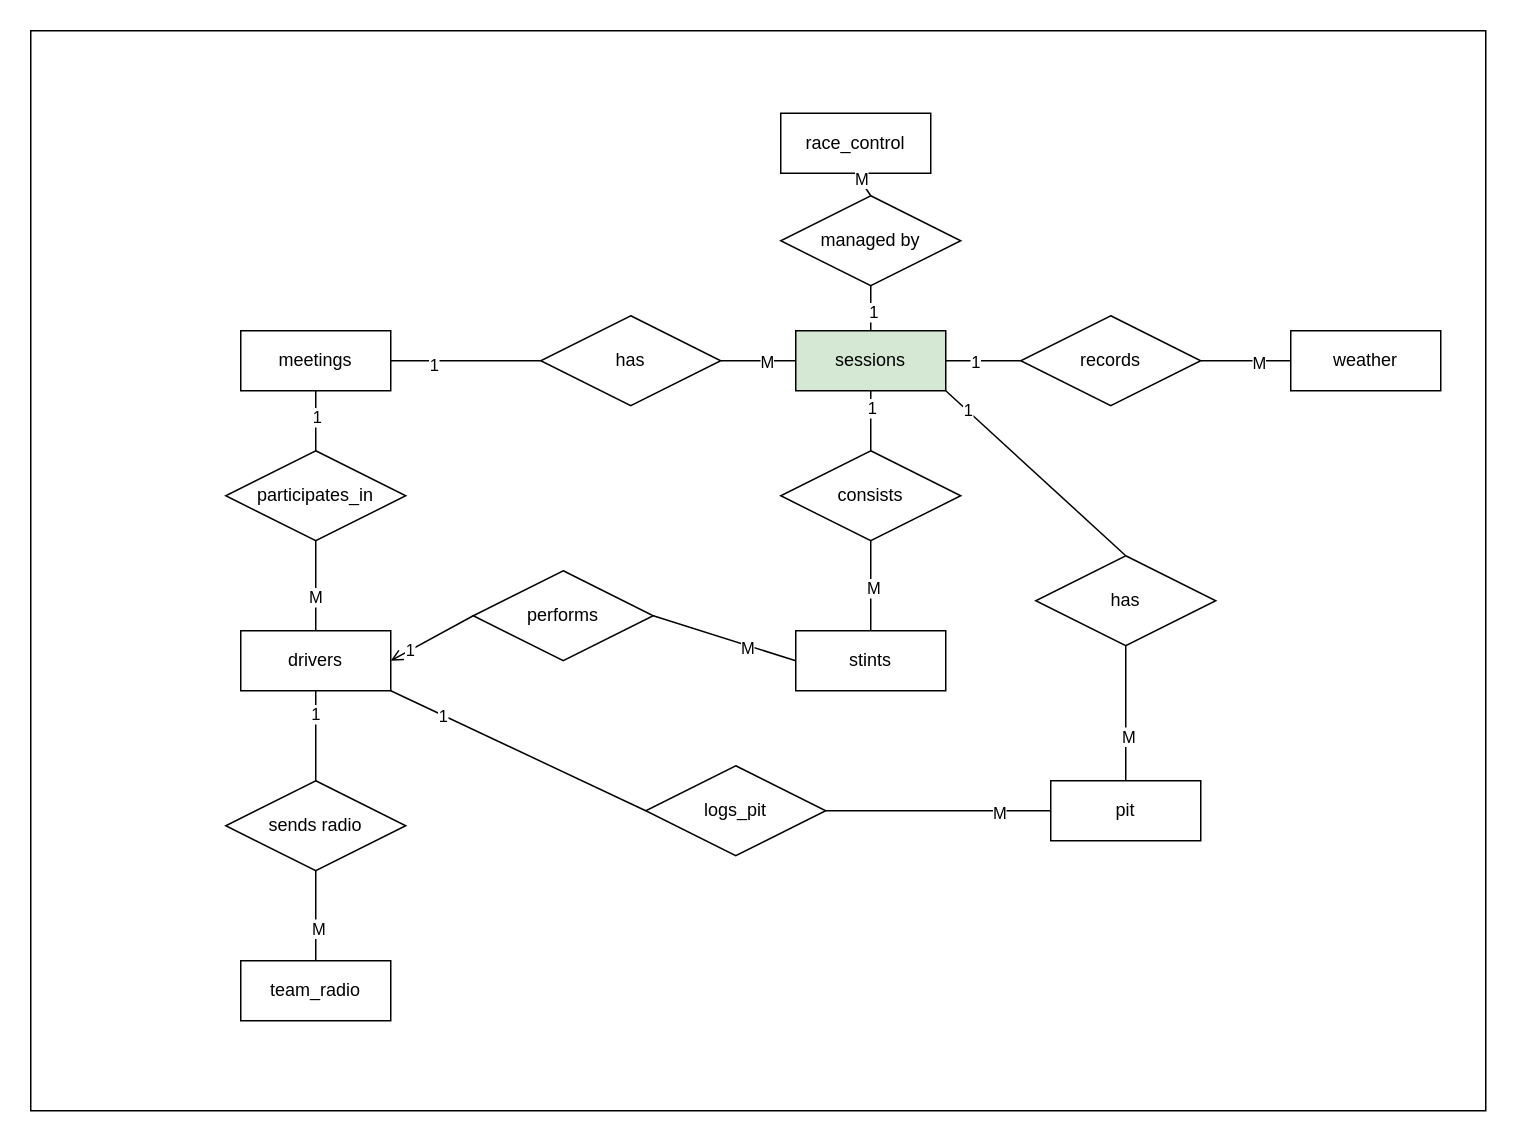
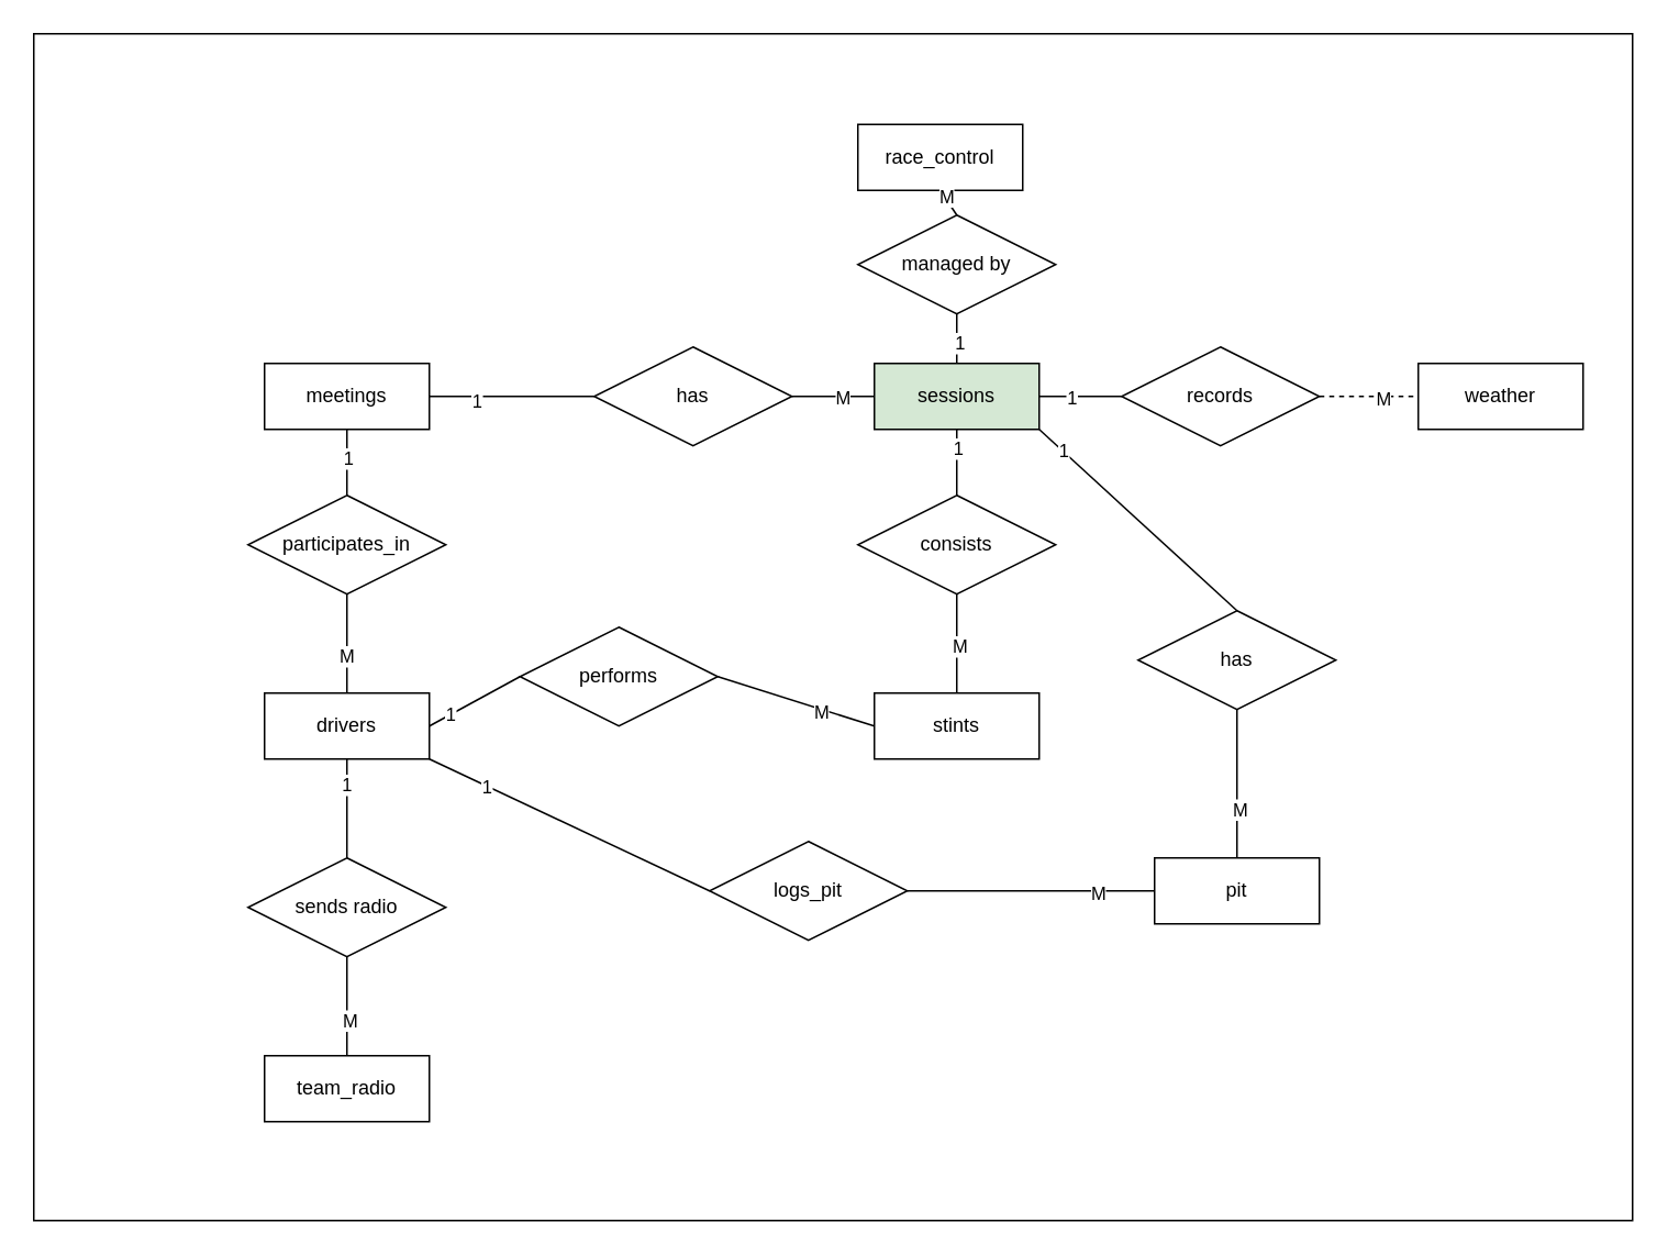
  <mxCell id="0" />
  <mxCell id="1" parent="0" />
  <mxCell id="2" value="" style="rounded=0;whiteSpace=wrap;html=1;" vertex="1" parent="1"><mxGeometry x="20" y="20" width="970" height="720" as="geometry" /></mxCell>
  <mxCell id="3" value="drivers" style="whiteSpace=wrap;html=1;align=center;" vertex="1" parent="1"><mxGeometry x="160" y="420" width="100" height="40" as="geometry" /></mxCell>
  <mxCell id="4" value="meetings" style="whiteSpace=wrap;html=1;align=center;" vertex="1" parent="1"><mxGeometry x="160" y="220" width="100" height="40" as="geometry" /></mxCell>
  <mxCell id="5" value="sessions" style="whiteSpace=wrap;html=1;align=center;fillColor=#d5e8d4;" vertex="1" parent="1"><mxGeometry x="530" y="220" width="100" height="40" as="geometry" /></mxCell>
  <mxCell id="6" value="stints" style="whiteSpace=wrap;html=1;align=center;" vertex="1" parent="1"><mxGeometry x="530" y="420" width="100" height="40" as="geometry" /></mxCell>
  <mxCell id="7" value="weather" style="whiteSpace=wrap;html=1;align=center;" vertex="1" parent="1"><mxGeometry x="860" y="220" width="100" height="40" as="geometry" /></mxCell>
  <mxCell id="8" value="team_radio" style="whiteSpace=wrap;html=1;align=center;" vertex="1" parent="1"><mxGeometry x="160" y="640" width="100" height="40" as="geometry" /></mxCell>
  <mxCell id="9" value="pit" style="whiteSpace=wrap;html=1;align=center;" vertex="1" parent="1"><mxGeometry x="700" y="520" width="100" height="40" as="geometry" /></mxCell>
  <mxCell id="10" value="race_control" style="whiteSpace=wrap;html=1;align=center;" vertex="1" parent="1"><mxGeometry x="520" y="75" width="100" height="40" as="geometry" /></mxCell>
  <mxCell id="11" value="performs" style="shape=rhombus;perimeter=rhombusPerimeter;whiteSpace=wrap;html=1;align=center;" vertex="1" parent="1"><mxGeometry x="315" y="380" width="120" height="60" as="geometry" /></mxCell>
  <mxCell id="12" value="" style="endArrow=none;html=1;rounded=0;entryX=0;entryY=0.5;entryDx=0;entryDy=0;exitX=1;exitY=0.5;exitDx=0;exitDy=0;" edge="1" parent="1" source="11" target="6"><mxGeometry relative="1" as="geometry"><mxPoint x="210" y="540" as="sourcePoint" /><mxPoint x="380" y="540" as="targetPoint" /></mxGeometry></mxCell>
  <mxCell id="13" value="M" style="edgeLabel;html=1;align=center;verticalAlign=middle;resizable=0;points=[];" connectable="0" vertex="1" parent="12"><mxGeometry x="0.329" y="-2" relative="1" as="geometry"><mxPoint as="offset" /></mxGeometry></mxCell>
- <mxCell id="14" value="" style="endArrow=open;html=1;rounded=0;entryX=1;entryY=0.5;entryDx=0;entryDy=0;exitX=0;exitY=0.5;exitDx=0;exitDy=0;" edge="1" parent="1" source="11" target="3"><mxGeometry relative="1" as="geometry"><mxPoint x="220" y="680" as="sourcePoint" /><mxPoint x="380" y="680" as="targetPoint" /></mxGeometry></mxCell>
+ <mxCell id="14" value="" style="endArrow=none;html=1;rounded=0;entryX=1;entryY=0.5;entryDx=0;entryDy=0;exitX=0;exitY=0.5;exitDx=0;exitDy=0;" edge="1" parent="1" source="11" target="3"><mxGeometry relative="1" as="geometry"><mxPoint x="220" y="680" as="sourcePoint" /><mxPoint x="380" y="680" as="targetPoint" /></mxGeometry></mxCell>
  <mxCell id="15" value="1" style="edgeLabel;html=1;align=center;verticalAlign=middle;resizable=0;points=[];" connectable="0" vertex="1" parent="14"><mxGeometry x="0.52" y="-1" relative="1" as="geometry"><mxPoint as="offset" /></mxGeometry></mxCell>
  <mxCell id="16" value="sends radio" style="shape=rhombus;perimeter=rhombusPerimeter;whiteSpace=wrap;html=1;align=center;" vertex="1" parent="1"><mxGeometry x="150" y="520" width="120" height="60" as="geometry" /></mxCell>
  <mxCell id="17" value="" style="endArrow=none;html=1;rounded=0;exitX=0.5;exitY=1;exitDx=0;exitDy=0;entryX=0.5;entryY=0;entryDx=0;entryDy=0;" edge="1" parent="1" source="3" target="16"><mxGeometry relative="1" as="geometry"><mxPoint x="220" y="680" as="sourcePoint" /><mxPoint x="380" y="680" as="targetPoint" /></mxGeometry></mxCell>
  <mxCell id="18" value="1" style="edgeLabel;html=1;align=center;verticalAlign=middle;resizable=0;points=[];" connectable="0" vertex="1" parent="17"><mxGeometry x="-0.504" y="-1" relative="1" as="geometry"><mxPoint as="offset" /></mxGeometry></mxCell>
  <mxCell id="19" value="" style="endArrow=none;html=1;rounded=0;exitX=0.5;exitY=1;exitDx=0;exitDy=0;entryX=0.5;entryY=0;entryDx=0;entryDy=0;" edge="1" parent="1" source="16" target="8"><mxGeometry relative="1" as="geometry"><mxPoint x="220" y="680" as="sourcePoint" /><mxPoint x="380" y="680" as="targetPoint" /></mxGeometry></mxCell>
  <mxCell id="20" value="M" style="edgeLabel;html=1;align=center;verticalAlign=middle;resizable=0;points=[];" connectable="0" vertex="1" parent="19"><mxGeometry x="0.274" y="1" relative="1" as="geometry"><mxPoint as="offset" /></mxGeometry></mxCell>
  <mxCell id="21" value="participates_in" style="shape=rhombus;perimeter=rhombusPerimeter;whiteSpace=wrap;html=1;align=center;" vertex="1" parent="1"><mxGeometry x="150" y="300" width="120" height="60" as="geometry" /></mxCell>
  <mxCell id="22" value="" style="endArrow=none;html=1;rounded=0;entryX=0.5;entryY=1;entryDx=0;entryDy=0;exitX=0.5;exitY=0;exitDx=0;exitDy=0;" edge="1" parent="1" source="3" target="21"><mxGeometry relative="1" as="geometry"><mxPoint x="210" y="470" as="sourcePoint" /><mxPoint x="370" y="470" as="targetPoint" /></mxGeometry></mxCell>
  <mxCell id="23" value="M" style="edgeLabel;html=1;align=center;verticalAlign=middle;resizable=0;points=[];" connectable="0" vertex="1" parent="22"><mxGeometry x="-0.227" y="1" relative="1" as="geometry"><mxPoint as="offset" /></mxGeometry></mxCell>
  <mxCell id="24" value="" style="endArrow=none;html=1;rounded=0;entryX=0.5;entryY=1;entryDx=0;entryDy=0;exitX=0.5;exitY=0;exitDx=0;exitDy=0;" edge="1" parent="1" source="21" target="4"><mxGeometry relative="1" as="geometry"><mxPoint x="210" y="470" as="sourcePoint" /><mxPoint x="370" y="470" as="targetPoint" /></mxGeometry></mxCell>
  <mxCell id="25" value="1" style="edgeLabel;html=1;align=center;verticalAlign=middle;resizable=0;points=[];" connectable="0" vertex="1" parent="24"><mxGeometry x="0.149" relative="1" as="geometry"><mxPoint as="offset" /></mxGeometry></mxCell>
  <mxCell id="26" value="has" style="shape=rhombus;perimeter=rhombusPerimeter;whiteSpace=wrap;html=1;align=center;" vertex="1" parent="1"><mxGeometry x="360" y="210" width="120" height="60" as="geometry" /></mxCell>
  <mxCell id="27" value="" style="endArrow=none;html=1;rounded=0;exitX=1;exitY=0.5;exitDx=0;exitDy=0;entryX=0;entryY=0.5;entryDx=0;entryDy=0;" edge="1" parent="1" source="4" target="26"><mxGeometry relative="1" as="geometry"><mxPoint x="280" y="500" as="sourcePoint" /><mxPoint x="440" y="500" as="targetPoint" /></mxGeometry></mxCell>
  <mxCell id="28" value="1" style="edgeLabel;html=1;align=center;verticalAlign=middle;resizable=0;points=[];" connectable="0" vertex="1" parent="27"><mxGeometry x="-0.446" y="-2" relative="1" as="geometry"><mxPoint as="offset" /></mxGeometry></mxCell>
  <mxCell id="29" value="" style="endArrow=none;html=1;rounded=0;entryX=0;entryY=0.5;entryDx=0;entryDy=0;exitX=1;exitY=0.5;exitDx=0;exitDy=0;" edge="1" parent="1" source="26" target="5"><mxGeometry relative="1" as="geometry"><mxPoint x="280" y="500" as="sourcePoint" /><mxPoint x="440" y="500" as="targetPoint" /></mxGeometry></mxCell>
  <mxCell id="30" value="M" style="edgeLabel;html=1;align=center;verticalAlign=middle;resizable=0;points=[];" connectable="0" vertex="1" parent="29"><mxGeometry x="0.217" relative="1" as="geometry"><mxPoint as="offset" /></mxGeometry></mxCell>
  <mxCell id="31" value="consists" style="shape=rhombus;perimeter=rhombusPerimeter;whiteSpace=wrap;html=1;align=center;" vertex="1" parent="1"><mxGeometry x="520" y="300" width="120" height="60" as="geometry" /></mxCell>
  <mxCell id="32" value="" style="endArrow=none;html=1;rounded=0;entryX=0.5;entryY=1;entryDx=0;entryDy=0;exitX=0.5;exitY=0;exitDx=0;exitDy=0;" edge="1" parent="1" source="31" target="5"><mxGeometry relative="1" as="geometry"><mxPoint x="280" y="500" as="sourcePoint" /><mxPoint x="440" y="500" as="targetPoint" /></mxGeometry></mxCell>
  <mxCell id="33" value="1" style="edgeLabel;html=1;align=center;verticalAlign=middle;resizable=0;points=[];" connectable="0" vertex="1" parent="32"><mxGeometry x="0.425" relative="1" as="geometry"><mxPoint as="offset" /></mxGeometry></mxCell>
  <mxCell id="34" value="" style="endArrow=none;html=1;rounded=0;entryX=0.5;entryY=1;entryDx=0;entryDy=0;exitX=0.5;exitY=0;exitDx=0;exitDy=0;" edge="1" parent="1" source="6" target="31"><mxGeometry relative="1" as="geometry"><mxPoint x="280" y="500" as="sourcePoint" /><mxPoint x="440" y="500" as="targetPoint" /></mxGeometry></mxCell>
  <mxCell id="35" value="M" style="edgeLabel;html=1;align=center;verticalAlign=middle;resizable=0;points=[];" connectable="0" vertex="1" parent="34"><mxGeometry x="-0.044" y="-1" relative="1" as="geometry"><mxPoint as="offset" /></mxGeometry></mxCell>
  <mxCell id="36" value="has" style="shape=rhombus;perimeter=rhombusPerimeter;whiteSpace=wrap;html=1;align=center;" vertex="1" parent="1"><mxGeometry x="690" y="370" width="120" height="60" as="geometry" /></mxCell>
  <mxCell id="37" value="" style="endArrow=none;html=1;rounded=0;entryX=0.5;entryY=0;entryDx=0;entryDy=0;exitX=1;exitY=1;exitDx=0;exitDy=0;" edge="1" parent="1" source="5" target="36"><mxGeometry relative="1" as="geometry"><mxPoint x="280" y="500" as="sourcePoint" /><mxPoint x="440" y="500" as="targetPoint" /></mxGeometry></mxCell>
  <mxCell id="38" value="1" style="edgeLabel;html=1;align=center;verticalAlign=middle;resizable=0;points=[];" connectable="0" vertex="1" parent="37"><mxGeometry x="-0.766" y="1" relative="1" as="geometry"><mxPoint as="offset" /></mxGeometry></mxCell>
  <mxCell id="39" value="" style="endArrow=none;html=1;rounded=0;entryX=0.5;entryY=1;entryDx=0;entryDy=0;exitX=0.5;exitY=0;exitDx=0;exitDy=0;" edge="1" parent="1" source="9" target="36"><mxGeometry relative="1" as="geometry"><mxPoint x="280" y="500" as="sourcePoint" /><mxPoint x="440" y="500" as="targetPoint" /></mxGeometry></mxCell>
  <mxCell id="40" value="M" style="edgeLabel;html=1;align=center;verticalAlign=middle;resizable=0;points=[];" connectable="0" vertex="1" parent="39"><mxGeometry x="-0.327" y="-1" relative="1" as="geometry"><mxPoint as="offset" /></mxGeometry></mxCell>
  <mxCell id="41" value="records" style="shape=rhombus;perimeter=rhombusPerimeter;whiteSpace=wrap;html=1;align=center;" vertex="1" parent="1"><mxGeometry x="680" y="210" width="120" height="60" as="geometry" /></mxCell>
  <mxCell id="42" value="" style="endArrow=none;html=1;rounded=0;entryX=0;entryY=0.5;entryDx=0;entryDy=0;exitX=1;exitY=0.5;exitDx=0;exitDy=0;" edge="1" parent="1" source="5" target="41"><mxGeometry relative="1" as="geometry"><mxPoint x="280" y="500" as="sourcePoint" /><mxPoint x="440" y="500" as="targetPoint" /></mxGeometry></mxCell>
  <mxCell id="43" value="1" style="edgeLabel;html=1;align=center;verticalAlign=middle;resizable=0;points=[];" connectable="0" vertex="1" parent="42"><mxGeometry x="-0.24" relative="1" as="geometry"><mxPoint as="offset" /></mxGeometry></mxCell>
- <mxCell id="44" value="" style="endArrow=none;html=1;rounded=0;entryX=0;entryY=0.5;entryDx=0;entryDy=0;exitX=1;exitY=0.5;exitDx=0;exitDy=0;" edge="1" parent="1" source="41" target="7"><mxGeometry relative="1" as="geometry"><mxPoint x="280" y="500" as="sourcePoint" /><mxPoint x="440" y="500" as="targetPoint" /></mxGeometry></mxCell>
+ <mxCell id="44" value="" style="endArrow=none;html=1;rounded=0;entryX=0;entryY=0.5;entryDx=0;entryDy=0;exitX=1;exitY=0.5;exitDx=0;exitDy=0;dashed=1;" edge="1" parent="1" source="41" target="7"><mxGeometry relative="1" as="geometry"><mxPoint x="280" y="500" as="sourcePoint" /><mxPoint x="440" y="500" as="targetPoint" /></mxGeometry></mxCell>
  <mxCell id="45" value="M" style="edgeLabel;html=1;align=center;verticalAlign=middle;resizable=0;points=[];" connectable="0" vertex="1" parent="44"><mxGeometry x="0.283" y="-3" relative="1" as="geometry"><mxPoint y="-2" as="offset" /></mxGeometry></mxCell>
  <mxCell id="46" value="managed by" style="shape=rhombus;perimeter=rhombusPerimeter;whiteSpace=wrap;html=1;align=center;" vertex="1" parent="1"><mxGeometry x="520" y="130" width="120" height="60" as="geometry" /></mxCell>
  <mxCell id="47" value="logs_pit" style="shape=rhombus;perimeter=rhombusPerimeter;whiteSpace=wrap;html=1;align=center;" vertex="1" parent="1"><mxGeometry x="430" y="510" width="120" height="60" as="geometry" /></mxCell>
  <mxCell id="48" value="" style="endArrow=none;html=1;rounded=0;entryX=0;entryY=0.5;entryDx=0;entryDy=0;exitX=1;exitY=1;exitDx=0;exitDy=0;" edge="1" parent="1" source="3" target="47"><mxGeometry relative="1" as="geometry"><mxPoint x="360" y="370" as="sourcePoint" /><mxPoint x="520" y="370" as="targetPoint" /></mxGeometry></mxCell>
  <mxCell id="49" value="1" style="edgeLabel;html=1;align=center;verticalAlign=middle;resizable=0;points=[];" connectable="0" vertex="1" parent="48"><mxGeometry x="-0.591" relative="1" as="geometry"><mxPoint as="offset" /></mxGeometry></mxCell>
  <mxCell id="50" value="" style="endArrow=none;html=1;rounded=0;entryX=0;entryY=0.5;entryDx=0;entryDy=0;exitX=1;exitY=0.5;exitDx=0;exitDy=0;" edge="1" parent="1" source="47" target="9"><mxGeometry relative="1" as="geometry"><mxPoint x="360" y="370" as="sourcePoint" /><mxPoint x="520" y="370" as="targetPoint" /></mxGeometry></mxCell>
  <mxCell id="51" value="M" style="edgeLabel;html=1;align=center;verticalAlign=middle;resizable=0;points=[];" connectable="0" vertex="1" parent="50"><mxGeometry x="0.53" y="-1" relative="1" as="geometry"><mxPoint as="offset" /></mxGeometry></mxCell>
  <mxCell id="52" value="" style="endArrow=none;html=1;rounded=0;entryX=0.5;entryY=0;entryDx=0;entryDy=0;exitX=0.5;exitY=1;exitDx=0;exitDy=0;" edge="1" parent="1" source="46" target="5"><mxGeometry relative="1" as="geometry"><mxPoint x="350" y="380" as="sourcePoint" /><mxPoint x="520" y="370" as="targetPoint" /></mxGeometry></mxCell>
  <mxCell id="53" value="1" style="edgeLabel;html=1;align=center;verticalAlign=middle;resizable=0;points=[];" connectable="0" vertex="1" parent="52"><mxGeometry x="0.109" y="1" relative="1" as="geometry"><mxPoint as="offset" /></mxGeometry></mxCell>
  <mxCell id="54" value="" style="endArrow=none;html=1;rounded=0;exitX=0.5;exitY=1;exitDx=0;exitDy=0;entryX=0.5;entryY=0;entryDx=0;entryDy=0;" edge="1" parent="1" source="10" target="46"><mxGeometry relative="1" as="geometry"><mxPoint x="360" y="370" as="sourcePoint" /><mxPoint x="520" y="370" as="targetPoint" /></mxGeometry></mxCell>
  <mxCell id="55" value="M" style="edgeLabel;html=1;align=center;verticalAlign=middle;resizable=0;points=[];" connectable="0" vertex="1" parent="54"><mxGeometry x="-0.436" y="1" relative="1" as="geometry"><mxPoint as="offset" /></mxGeometry></mxCell>
